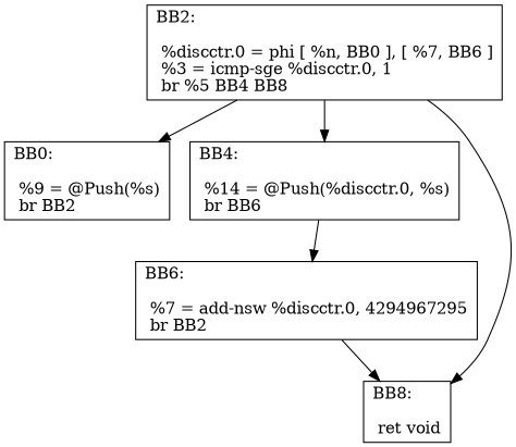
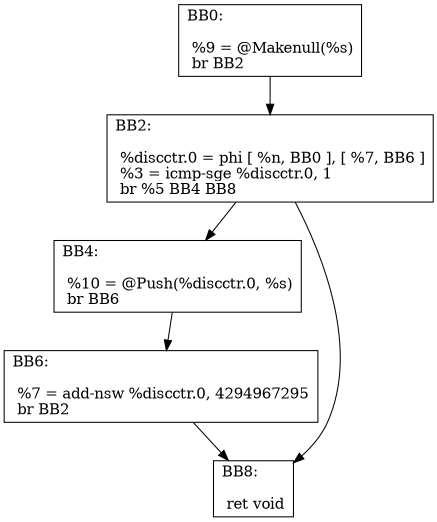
  digraph {
    node [shape=record]
-   n1 [label="{BB0:\l\l  %9 = @Push(%s)\l br  BB2\l}"]
+   n1 [label="{BB0:\l\l  %9 = @Makenull(%s)\l br  BB2\l}"]
    n2 [label="{BB2:\l\l  %discctr.0 = phi [  %n, BB0 ], [  %7, BB6 ]\l %3 = icmp-sge %discctr.0,  1\l br %5 BB4 BB8\l}"]
-   n3 [label="{BB4:\l\l  %14 = @Push(%discctr.0, %s)\l br  BB6\l}"]
+   n3 [label="{BB4:\l\l  %10 = @Push(%discctr.0, %s)\l br  BB6\l}"]
    n4 [label="{BB8:\l\l  ret void\l}"]
    n5 [label="{BB6:\l\l  %7 = add-nsw %discctr.0,  4294967295\l br  BB2\l}"]
-   n2 -> n1
+   n1 -> n2
    n2 -> n3
    n2 -> n4
    n3 -> n5
    n5 -> n4
  }
